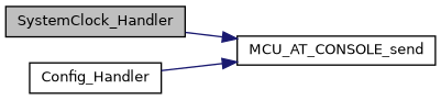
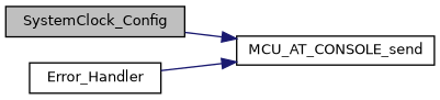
  digraph {
    rankdir=LR
    node [color=black fillcolor=white fontname=Helvetica fontsize=10 shape=record style=filled]
    edge [color=midnightblue fontname=Helvetica fontsize=10 labelfontname=Helvetica labelfontsize=10 style=solid]
-   n1 [fillcolor=grey75 fontcolor=black height=0.2 label=SystemClock_Handler width=0.4]
+   n1 [fillcolor=grey75 fontcolor=black height=0.2 label=SystemClock_Config width=0.4]
    n2 [height=0.2 label=MCU_AT_CONSOLE_send width=0.4]
-   n3 [height=0.2 label=Config_Handler width=0.4]
+   n3 [height=0.2 label=Error_Handler width=0.4]
    n1 -> n2
    n3 -> n2
  }
